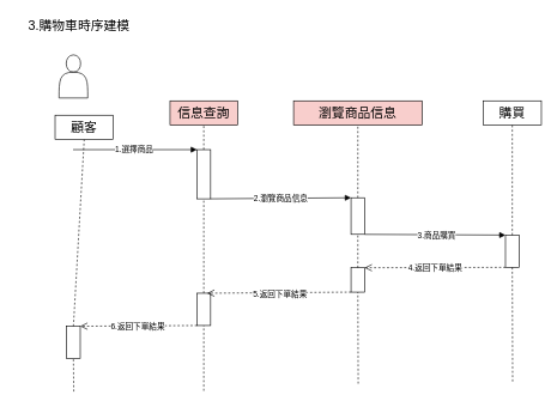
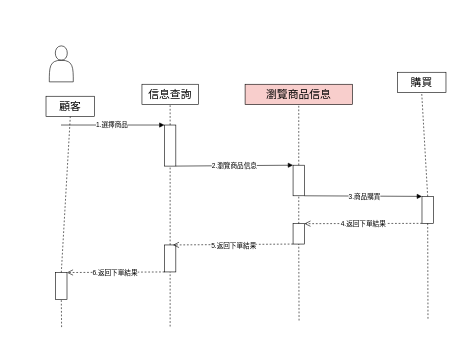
  <mxCell id="0" />
  <mxCell id="1" parent="0" />
- <mxCell id="2" value="&lt;font style=&quot;font-size: 18px;&quot;&gt;3.購物車時序建模&lt;/font&gt;" style="text;html=1;strokeColor=none;fillColor=none;align=center;verticalAlign=middle;whiteSpace=wrap;rounded=0;" vertex="1" parent="1"><mxGeometry x="20" y="20" width="179" height="30" as="geometry" /></mxCell>
  <mxCell id="3" value="&lt;font style=&quot;font-size: 18px;&quot;&gt;顧客&lt;/font&gt;" style="rounded=0;whiteSpace=wrap;html=1;" vertex="1" parent="1"><mxGeometry x="76" y="160" width="81" height="34" as="geometry" /></mxCell>
- <mxCell id="4" value="&lt;font style=&quot;font-size: 18px;&quot;&gt;信息查詢&lt;/font&gt;" style="rounded=0;whiteSpace=wrap;html=1;fillColor=#f8cecc;" vertex="1" parent="1"><mxGeometry x="236" y="140" width="94" height="34" as="geometry" /></mxCell>
+ <mxCell id="4" value="&lt;font style=&quot;font-size: 18px;&quot;&gt;信息查詢&lt;/font&gt;" style="rounded=0;whiteSpace=wrap;html=1;" vertex="1" parent="1"><mxGeometry x="236" y="140" width="94" height="34" as="geometry" /></mxCell>
  <mxCell id="5" value="&lt;font style=&quot;font-size: 18px;&quot;&gt;瀏覽商品信息&lt;/font&gt;" style="rounded=0;whiteSpace=wrap;html=1;fillColor=#f8cecc;" vertex="1" parent="1"><mxGeometry x="408" y="140" width="179" height="34" as="geometry" /></mxCell>
- <mxCell id="6" value="&lt;font style=&quot;font-size: 18px;&quot;&gt;購買&lt;/font&gt;" style="rounded=0;whiteSpace=wrap;html=1;" vertex="1" parent="1"><mxGeometry x="672" y="140" width="81" height="34" as="geometry" /></mxCell>
+ <mxCell id="6" value="&lt;font style=&quot;font-size: 18px;&quot;&gt;購買&lt;/font&gt;" style="rounded=0;whiteSpace=wrap;html=1;" vertex="1" parent="1"><mxGeometry x="662" y="120" width="81" height="34" as="geometry" /></mxCell>
  <mxCell id="7" value="" style="shape=actor;whiteSpace=wrap;html=1;" vertex="1" parent="1"><mxGeometry x="81.5" y="76" width="40" height="60" as="geometry" /></mxCell>
  <mxCell id="8" value="" style="rounded=0;whiteSpace=wrap;html=1;rotation=90;" vertex="1" parent="1"><mxGeometry x="79" y="467" width="45" height="19" as="geometry" /></mxCell>
  <mxCell id="9" value="" style="rounded=0;whiteSpace=wrap;html=1;rotation=90;" vertex="1" parent="1"><mxGeometry x="260.5" y="421" width="45" height="19" as="geometry" /></mxCell>
  <mxCell id="10" value="" style="rounded=0;whiteSpace=wrap;html=1;rotation=90;" vertex="1" parent="1"><mxGeometry x="248.75" y="232.75" width="68.5" height="19" as="geometry" /></mxCell>
  <mxCell id="11" value="" style="rounded=0;whiteSpace=wrap;html=1;rotation=90;" vertex="1" parent="1"><mxGeometry x="472" y="291" width="51" height="19" as="geometry" /></mxCell>
  <mxCell id="12" value="" style="rounded=0;whiteSpace=wrap;html=1;rotation=90;" vertex="1" parent="1"><mxGeometry x="480.5" y="380" width="34" height="19" as="geometry" /></mxCell>
  <mxCell id="13" value="" style="rounded=0;whiteSpace=wrap;html=1;rotation=90;" vertex="1" parent="1"><mxGeometry x="690" y="340" width="45" height="19" as="geometry" /></mxCell>
  <mxCell id="14" value="" style="endArrow=none;dashed=1;html=1;rounded=0;entryX=0.5;entryY=1;entryDx=0;entryDy=0;exitX=0;exitY=0.5;exitDx=0;exitDy=0;" edge="1" parent="1" source="8" target="3"><mxGeometry width="50" height="50" relative="1" as="geometry"><mxPoint x="485" y="306" as="sourcePoint" /><mxPoint x="535" y="256" as="targetPoint" /></mxGeometry></mxCell>
  <mxCell id="15" value="1.選擇商品" style="html=1;verticalAlign=bottom;endArrow=block;curved=0;rounded=0;entryX=0;entryY=1;entryDx=0;entryDy=0;" edge="1" parent="1" target="10"><mxGeometry x="-0.015" y="-9" width="80" relative="1" as="geometry"><mxPoint x="101" y="208" as="sourcePoint" /><mxPoint x="251" y="211" as="targetPoint" /><mxPoint as="offset" /></mxGeometry></mxCell>
  <mxCell id="16" value="2.瀏覽商品信息" style="html=1;verticalAlign=bottom;endArrow=block;curved=0;rounded=0;exitX=1;exitY=0;exitDx=0;exitDy=0;entryX=0;entryY=1;entryDx=0;entryDy=0;" edge="1" parent="1" source="10" target="11"><mxGeometry x="-0.003" y="-9" width="80" relative="1" as="geometry"><mxPoint x="470" y="281" as="sourcePoint" /><mxPoint x="550" y="281" as="targetPoint" /><mxPoint as="offset" /></mxGeometry></mxCell>
  <mxCell id="17" value="3.商品購買" style="html=1;verticalAlign=bottom;endArrow=block;curved=0;rounded=0;entryX=0;entryY=1;entryDx=0;entryDy=0;exitX=1;exitY=0;exitDx=0;exitDy=0;" edge="1" parent="1" source="11" target="13"><mxGeometry x="0.021" y="-10" width="80" relative="1" as="geometry"><mxPoint x="470" y="281" as="sourcePoint" /><mxPoint x="550" y="281" as="targetPoint" /><mxPoint as="offset" /></mxGeometry></mxCell>
  <mxCell id="18" value="4.返回下單結果" style="html=1;verticalAlign=bottom;endArrow=open;dashed=1;endSize=8;curved=0;rounded=0;exitX=1;exitY=1;exitDx=0;exitDy=0;entryX=0;entryY=0;entryDx=0;entryDy=0;" edge="1" parent="1" source="13" target="12"><mxGeometry x="0.0" y="10" relative="1" as="geometry"><mxPoint x="550" y="281" as="sourcePoint" /><mxPoint x="470" y="281" as="targetPoint" /><mxPoint as="offset" /></mxGeometry></mxCell>
  <mxCell id="19" value="5.返回下單結果" style="html=1;verticalAlign=bottom;endArrow=open;dashed=1;endSize=8;curved=0;rounded=0;exitX=1;exitY=1;exitDx=0;exitDy=0;entryX=0;entryY=0.25;entryDx=0;entryDy=0;" edge="1" parent="1" source="12" target="9"><mxGeometry x="-0.01" y="11" relative="1" as="geometry"><mxPoint x="550" y="281" as="sourcePoint" /><mxPoint x="470" y="281" as="targetPoint" /><mxPoint as="offset" /></mxGeometry></mxCell>
  <mxCell id="20" value="6.返回下單結果" style="html=1;verticalAlign=bottom;endArrow=open;dashed=1;endSize=8;curved=0;rounded=0;exitX=1;exitY=1;exitDx=0;exitDy=0;entryX=0;entryY=0;entryDx=0;entryDy=0;" edge="1" parent="1" source="9" target="8"><mxGeometry x="0.016" y="9" relative="1" as="geometry"><mxPoint x="550" y="281" as="sourcePoint" /><mxPoint x="470" y="281" as="targetPoint" /><mxPoint as="offset" /></mxGeometry></mxCell>
  <mxCell id="21" value="" style="endArrow=none;dashed=1;html=1;rounded=0;" edge="1" parent="1" source="10"><mxGeometry width="50" height="50" relative="1" as="geometry"><mxPoint x="485" y="306" as="sourcePoint" /><mxPoint x="283" y="174" as="targetPoint" /></mxGeometry></mxCell>
  <mxCell id="22" value="" style="endArrow=none;dashed=1;html=1;rounded=0;entryX=1;entryY=0.5;entryDx=0;entryDy=0;exitX=0;exitY=0.5;exitDx=0;exitDy=0;" edge="1" parent="1" source="9" target="10"><mxGeometry width="50" height="50" relative="1" as="geometry"><mxPoint x="293" y="218" as="sourcePoint" /><mxPoint x="293" y="184" as="targetPoint" /></mxGeometry></mxCell>
  <mxCell id="23" value="" style="endArrow=none;dashed=1;html=1;rounded=0;entryX=1;entryY=0.5;entryDx=0;entryDy=0;" edge="1" parent="1" target="9"><mxGeometry width="50" height="50" relative="1" as="geometry"><mxPoint x="283" y="544" as="sourcePoint" /><mxPoint x="303" y="194" as="targetPoint" /></mxGeometry></mxCell>
  <mxCell id="24" value="" style="endArrow=none;dashed=1;html=1;rounded=0;entryX=1;entryY=0.5;entryDx=0;entryDy=0;" edge="1" parent="1" target="8"><mxGeometry width="50" height="50" relative="1" as="geometry"><mxPoint x="102" y="545" as="sourcePoint" /><mxPoint x="293" y="463" as="targetPoint" /></mxGeometry></mxCell>
  <mxCell id="25" value="" style="endArrow=none;dashed=1;html=1;rounded=0;entryX=0.5;entryY=1;entryDx=0;entryDy=0;exitX=0;exitY=0.5;exitDx=0;exitDy=0;" edge="1" parent="1" source="11" target="5"><mxGeometry width="50" height="50" relative="1" as="geometry"><mxPoint x="303" y="558" as="sourcePoint" /><mxPoint x="303" y="473" as="targetPoint" /></mxGeometry></mxCell>
  <mxCell id="26" value="" style="endArrow=none;dashed=1;html=1;rounded=0;entryX=1;entryY=0.5;entryDx=0;entryDy=0;exitX=0;exitY=0.5;exitDx=0;exitDy=0;" edge="1" parent="1" source="12" target="11"><mxGeometry width="50" height="50" relative="1" as="geometry"><mxPoint x="313" y="568" as="sourcePoint" /><mxPoint x="313" y="483" as="targetPoint" /></mxGeometry></mxCell>
  <mxCell id="27" value="" style="endArrow=none;dashed=1;html=1;rounded=0;entryX=1;entryY=0.5;entryDx=0;entryDy=0;" edge="1" parent="1" target="12"><mxGeometry width="50" height="50" relative="1" as="geometry"><mxPoint x="498" y="534" as="sourcePoint" /><mxPoint x="323" y="493" as="targetPoint" /></mxGeometry></mxCell>
  <mxCell id="28" value="" style="endArrow=none;dashed=1;html=1;rounded=0;entryX=0.5;entryY=1;entryDx=0;entryDy=0;exitX=0;exitY=0.5;exitDx=0;exitDy=0;" edge="1" parent="1" source="13" target="6"><mxGeometry width="50" height="50" relative="1" as="geometry"><mxPoint x="333" y="588" as="sourcePoint" /><mxPoint x="333" y="503" as="targetPoint" /></mxGeometry></mxCell>
  <mxCell id="29" value="" style="endArrow=none;dashed=1;html=1;rounded=0;entryX=1;entryY=0.5;entryDx=0;entryDy=0;" edge="1" parent="1" target="13"><mxGeometry width="50" height="50" relative="1" as="geometry"><mxPoint x="713" y="531" as="sourcePoint" /><mxPoint x="343" y="513" as="targetPoint" /></mxGeometry></mxCell>
